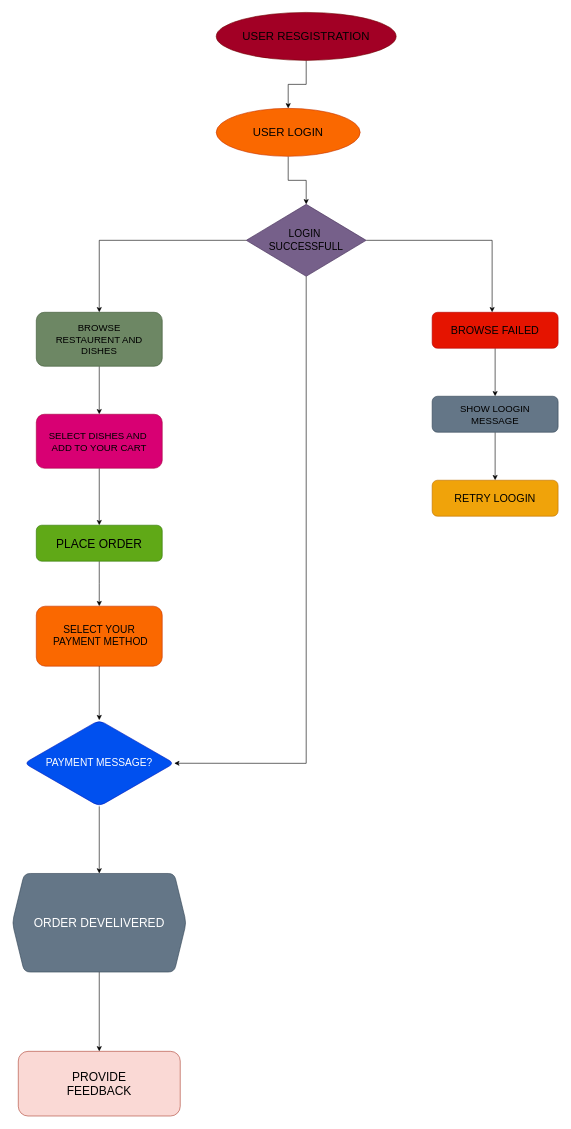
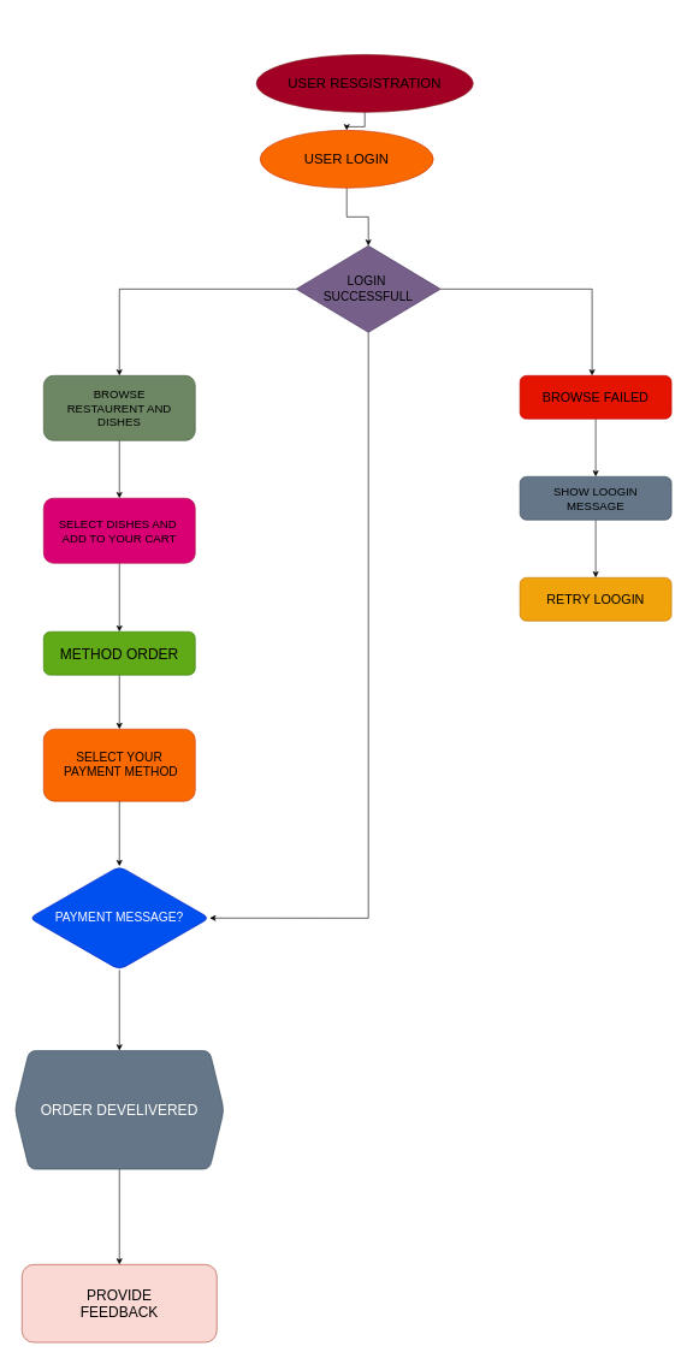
  <mxCell id="0" />
  <mxCell id="1" parent="0" />
  <mxCell id="2" value="" style="edgeStyle=orthogonalEdgeStyle;rounded=0;orthogonalLoop=1;jettySize=auto;html=1;" edge="1" parent="1" source="3" target="5"><mxGeometry relative="1" as="geometry" /></mxCell>
- <mxCell id="3" value="&lt;font style=&quot;font-size: 19px; color: light-dark(rgb(0, 0, 0), rgb(0, 0, 0));&quot;&gt;USER RESGISTRATION&lt;/font&gt;" style="ellipse;whiteSpace=wrap;html=1;fillColor=#a20025;fontColor=#ffffff;strokeColor=#6F0000;" vertex="1" parent="1"><mxGeometry x="360" y="20" width="300" height="80" as="geometry" /></mxCell>
+ <mxCell id="3" value="&lt;font style=&quot;font-size: 19px; color: light-dark(rgb(0, 0, 0), rgb(0, 0, 0));&quot;&gt;USER RESGISTRATION&lt;/font&gt;" style="ellipse;whiteSpace=wrap;html=1;fillColor=#a20025;fontColor=#ffffff;strokeColor=#6F0000;" vertex="1" parent="1"><mxGeometry x="355" y="75" width="300" height="80" as="geometry" /></mxCell>
  <mxCell id="4" value="" style="edgeStyle=orthogonalEdgeStyle;rounded=0;orthogonalLoop=1;jettySize=auto;html=1;" edge="1" parent="1" source="5" target="8"><mxGeometry relative="1" as="geometry" /></mxCell>
  <mxCell id="5" value="&lt;font color=&quot;#000000&quot;&gt;&lt;span style=&quot;font-size: 19px;&quot;&gt;USER LOGIN&lt;/span&gt;&lt;/font&gt;" style="ellipse;whiteSpace=wrap;html=1;fillColor=#fa6800;fontColor=#000000;strokeColor=#C73500;" vertex="1" parent="1"><mxGeometry x="360" y="180" width="240" height="80" as="geometry" /></mxCell>
  <mxCell id="6" value="" style="edgeStyle=orthogonalEdgeStyle;rounded=0;orthogonalLoop=1;jettySize=auto;html=1;exitX=1;exitY=0.5;exitDx=0;exitDy=0;" edge="1" parent="1" source="8"><mxGeometry relative="1" as="geometry"><mxPoint x="640" y="400" as="sourcePoint" /><mxPoint x="820" y="520" as="targetPoint" /><Array as="points"><mxPoint x="820" y="400" /></Array></mxGeometry></mxCell>
  <mxCell id="7" value="" style="edgeStyle=orthogonalEdgeStyle;rounded=0;orthogonalLoop=1;jettySize=auto;html=1;" edge="1" parent="1" source="8" target="15"><mxGeometry relative="1" as="geometry" /></mxCell>
  <mxCell id="8" value="&lt;font style=&quot;color: light-dark(rgb(0, 0, 0), rgb(0, 0, 0)); font-size: 17px;&quot;&gt;LOGIN&amp;nbsp;&lt;/font&gt;&lt;div&gt;&lt;font style=&quot;color: light-dark(rgb(0, 0, 0), rgb(0, 0, 0)); font-size: 17px;&quot;&gt;SUCCESSFULL&lt;/font&gt;&lt;/div&gt;" style="rhombus;whiteSpace=wrap;html=1;fillColor=#76608a;strokeColor=#432D57;fontColor=#ffffff;" vertex="1" parent="1"><mxGeometry x="410" y="340" width="200" height="120" as="geometry" /></mxCell>
  <mxCell id="9" value="" style="edgeStyle=orthogonalEdgeStyle;rounded=0;orthogonalLoop=1;jettySize=auto;html=1;" edge="1" parent="1" source="10" target="12"><mxGeometry relative="1" as="geometry" /></mxCell>
  <mxCell id="10" value="&lt;font style=&quot;color: light-dark(rgb(0, 0, 0), rgb(0, 0, 0)); font-size: 18px;&quot;&gt;BROWSE FAILED&lt;/font&gt;" style="rounded=1;whiteSpace=wrap;html=1;fillColor=#e51400;strokeColor=#B20000;fontColor=#ffffff;" vertex="1" parent="1"><mxGeometry x="720" y="520" width="210" height="60" as="geometry" /></mxCell>
  <mxCell id="11" value="" style="edgeStyle=orthogonalEdgeStyle;rounded=0;orthogonalLoop=1;jettySize=auto;html=1;" edge="1" parent="1" source="12" target="13"><mxGeometry relative="1" as="geometry" /></mxCell>
  <mxCell id="12" value="&lt;font style=&quot;color: light-dark(rgb(0, 0, 0), rgb(255, 255, 255)); font-size: 16px;&quot;&gt;SHOW LOOGIN&lt;/font&gt;&lt;div&gt;&lt;font style=&quot;color: light-dark(rgb(0, 0, 0), rgb(255, 255, 255)); font-size: 16px;&quot;&gt;MESSAGE&lt;/font&gt;&lt;/div&gt;" style="whiteSpace=wrap;html=1;fillColor=#647687;strokeColor=#314354;fontColor=#ffffff;rounded=1;" vertex="1" parent="1"><mxGeometry x="720" y="660" width="210" height="60" as="geometry" /></mxCell>
  <mxCell id="13" value="&lt;font style=&quot;font-size: 18px; color: light-dark(rgb(0, 0, 0), rgb(255, 255, 255));&quot;&gt;RETRY LOOGIN&lt;/font&gt;" style="whiteSpace=wrap;html=1;fillColor=#f0a30a;strokeColor=#BD7000;fontColor=#000000;rounded=1;" vertex="1" parent="1"><mxGeometry x="720" y="800" width="210" height="60" as="geometry" /></mxCell>
  <mxCell id="14" value="" style="edgeStyle=orthogonalEdgeStyle;rounded=0;orthogonalLoop=1;jettySize=auto;html=1;" edge="1" parent="1" source="15" target="17"><mxGeometry relative="1" as="geometry" /></mxCell>
  <mxCell id="15" value="&lt;font style=&quot;font-size: 16px; color: light-dark(rgb(0, 0, 0), rgb(255, 255, 255));&quot;&gt;BROWSE&lt;/font&gt;&lt;div&gt;&lt;font style=&quot;font-size: 16px; color: light-dark(rgb(0, 0, 0), rgb(255, 255, 255));&quot;&gt;RESTAURENT AND DISHES&lt;/font&gt;&lt;/div&gt;" style="rounded=1;whiteSpace=wrap;html=1;fillColor=#6d8764;strokeColor=#3A5431;fontColor=#ffffff;" vertex="1" parent="1"><mxGeometry x="60" y="520" width="210" height="90" as="geometry" /></mxCell>
  <mxCell id="16" value="" style="edgeStyle=orthogonalEdgeStyle;rounded=0;orthogonalLoop=1;jettySize=auto;html=1;" edge="1" parent="1" source="17" target="19"><mxGeometry relative="1" as="geometry" /></mxCell>
  <mxCell id="17" value="&lt;span style=&quot;font-size: 16px;&quot;&gt;&lt;font style=&quot;color: light-dark(rgb(0, 0, 0), rgb(0, 0, 0));&quot;&gt;SELECT DISHES AND&amp;nbsp;&lt;/font&gt;&lt;/span&gt;&lt;div&gt;&lt;span style=&quot;font-size: 16px;&quot;&gt;&lt;font style=&quot;color: light-dark(rgb(0, 0, 0), rgb(0, 0, 0));&quot;&gt;ADD TO YOUR CART&lt;/font&gt;&lt;/span&gt;&lt;/div&gt;" style="rounded=1;whiteSpace=wrap;html=1;fillColor=#d80073;strokeColor=#A50040;fontColor=#ffffff;" vertex="1" parent="1"><mxGeometry x="60" y="690" width="210" height="90" as="geometry" /></mxCell>
  <mxCell id="18" value="" style="edgeStyle=orthogonalEdgeStyle;rounded=0;orthogonalLoop=1;jettySize=auto;html=1;" edge="1" parent="1" source="19"><mxGeometry relative="1" as="geometry"><mxPoint x="165" y="1010" as="targetPoint" /></mxGeometry></mxCell>
- <mxCell id="19" value="&lt;font style=&quot;color: light-dark(rgb(0, 0, 0), rgb(255, 255, 255)); font-size: 20px;&quot;&gt;PLACE ORDER&lt;/font&gt;" style="whiteSpace=wrap;html=1;fillColor=#60a917;strokeColor=#2D7600;fontColor=#ffffff;rounded=1;" vertex="1" parent="1"><mxGeometry x="60" y="875" width="210" height="60" as="geometry" /></mxCell>
+ <mxCell id="19" value="&lt;font style=&quot;color: light-dark(rgb(0, 0, 0), rgb(255, 255, 255)); font-size: 20px;&quot;&gt;METHOD ORDER&lt;/font&gt;" style="whiteSpace=wrap;html=1;fillColor=#60a917;strokeColor=#2D7600;fontColor=#ffffff;rounded=1;" vertex="1" parent="1"><mxGeometry x="60" y="875" width="210" height="60" as="geometry" /></mxCell>
  <mxCell id="20" value="&lt;font style=&quot;font-size: 17px; color: light-dark(rgb(0, 0, 0), rgb(255, 255, 255));&quot;&gt;SELECT YOUR&lt;/font&gt;&lt;div&gt;&lt;font style=&quot;font-size: 17px; color: light-dark(rgb(0, 0, 0), rgb(255, 255, 255));&quot;&gt;&amp;nbsp;PAYMENT METHOD&lt;/font&gt;&lt;/div&gt;" style="rounded=1;whiteSpace=wrap;html=1;fillColor=#fa6800;fontColor=#000000;strokeColor=#C73500;" vertex="1" parent="1"><mxGeometry x="60" y="1010" width="210" height="100" as="geometry" /></mxCell>
  <mxCell id="21" value="" style="endArrow=classic;html=1;rounded=0;exitX=0.5;exitY=1;exitDx=0;exitDy=0;entryX=0.5;entryY=0;entryDx=0;entryDy=0;" edge="1" parent="1" source="20"><mxGeometry width="50" height="50" relative="1" as="geometry"><mxPoint x="420" y="1260" as="sourcePoint" /><mxPoint x="165" y="1200" as="targetPoint" /></mxGeometry></mxCell>
  <mxCell id="22" value="" style="edgeStyle=orthogonalEdgeStyle;rounded=0;orthogonalLoop=1;jettySize=auto;html=1;" edge="1" parent="1" source="23" target="26"><mxGeometry relative="1" as="geometry" /></mxCell>
  <mxCell id="23" value="&lt;span style=&quot;font-size: 17px;&quot;&gt;PAYMENT MESSAGE?&lt;/span&gt;" style="rhombus;whiteSpace=wrap;html=1;fillColor=#0050ef;strokeColor=#001DBC;fontColor=#ffffff;rounded=1;" vertex="1" parent="1"><mxGeometry x="40" y="1200" width="250" height="143.75" as="geometry" /></mxCell>
  <mxCell id="24" value="" style="endArrow=classic;html=1;rounded=0;entryX=1;entryY=0.5;entryDx=0;entryDy=0;exitX=0.5;exitY=1;exitDx=0;exitDy=0;" edge="1" parent="1" source="8" target="23"><mxGeometry width="50" height="50" relative="1" as="geometry"><mxPoint x="470" y="890" as="sourcePoint" /><mxPoint x="340" y="960" as="targetPoint" /><Array as="points"><mxPoint x="510" y="1272" /></Array></mxGeometry></mxCell>
  <mxCell id="25" value="" style="edgeStyle=orthogonalEdgeStyle;rounded=0;orthogonalLoop=1;jettySize=auto;html=1;" edge="1" parent="1" source="26" target="27"><mxGeometry relative="1" as="geometry" /></mxCell>
  <mxCell id="26" value="&lt;font style=&quot;font-size: 20px;&quot;&gt;ORDER DEVELIVERED&lt;/font&gt;" style="shape=hexagon;perimeter=hexagonPerimeter2;whiteSpace=wrap;html=1;fixedSize=1;fillColor=#647687;strokeColor=#314354;fontColor=#ffffff;rounded=1;" vertex="1" parent="1"><mxGeometry x="20" y="1455.63" width="290" height="164.37" as="geometry" /></mxCell>
  <mxCell id="27" value="&lt;font style=&quot;font-size: 20px; color: light-dark(rgb(0, 0, 0), rgb(0, 0, 0));&quot;&gt;PROVIDE&lt;/font&gt;&lt;div&gt;&lt;font style=&quot;font-size: 20px; color: light-dark(rgb(0, 0, 0), rgb(0, 0, 0));&quot;&gt;FEEDBACK&lt;/font&gt;&lt;/div&gt;" style="whiteSpace=wrap;html=1;fillColor=light-dark(#FAD9D5,#FF66B3);strokeColor=#ae4132;rounded=1;" vertex="1" parent="1"><mxGeometry x="30" y="1752.19" width="270" height="107.81" as="geometry" /></mxCell>
